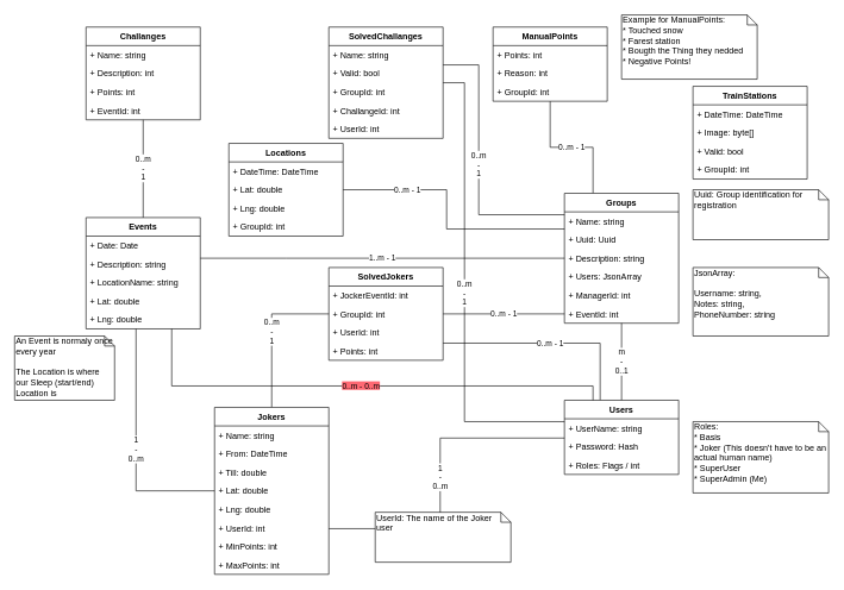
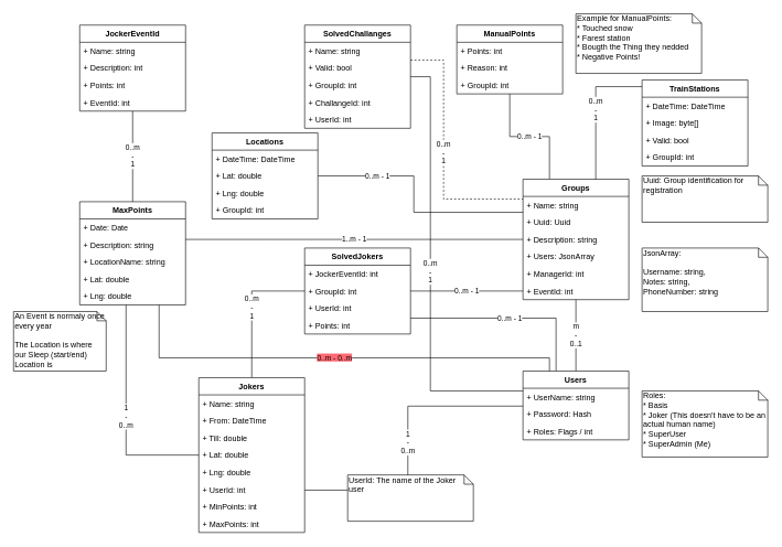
  <mxCell id="0" />
  <mxCell id="1" parent="0" />
  <mxCell id="2" value="Locations" style="swimlane;fontStyle=1;align=center;verticalAlign=top;childLayout=stackLayout;horizontal=1;startSize=26;horizontalStack=0;resizeParent=1;resizeParentMax=0;resizeLast=0;collapsible=1;marginBottom=0;" parent="1" vertex="1"><mxGeometry x="320" y="200" width="160" height="130" as="geometry" /></mxCell>
  <mxCell id="3" value="+ DateTime: DateTime" style="text;strokeColor=none;fillColor=none;align=left;verticalAlign=top;spacingLeft=4;spacingRight=4;overflow=hidden;rotatable=0;points=[[0,0.5],[1,0.5]];portConstraint=eastwest;" parent="2" vertex="1"><mxGeometry y="26" width="160" height="26" as="geometry" /></mxCell>
  <mxCell id="4" value="+ Lat: double" style="text;strokeColor=none;fillColor=none;align=left;verticalAlign=top;spacingLeft=4;spacingRight=4;overflow=hidden;rotatable=0;points=[[0,0.5],[1,0.5]];portConstraint=eastwest;" parent="2" vertex="1"><mxGeometry y="52" width="160" height="26" as="geometry" /></mxCell>
  <mxCell id="5" value="+ Lng: double" style="text;strokeColor=none;fillColor=none;align=left;verticalAlign=top;spacingLeft=4;spacingRight=4;overflow=hidden;rotatable=0;points=[[0,0.5],[1,0.5]];portConstraint=eastwest;" parent="2" vertex="1"><mxGeometry y="78" width="160" height="26" as="geometry" /></mxCell>
  <mxCell id="6" value="+ GroupId: int" style="text;strokeColor=none;fillColor=none;align=left;verticalAlign=top;spacingLeft=4;spacingRight=4;overflow=hidden;rotatable=0;points=[[0,0.5],[1,0.5]];portConstraint=eastwest;" parent="2" vertex="1"><mxGeometry y="104" width="160" height="26" as="geometry" /></mxCell>
  <mxCell id="7" value="0..m - 1" style="edgeStyle=orthogonalEdgeStyle;rounded=0;orthogonalLoop=1;jettySize=auto;html=1;exitX=0.25;exitY=0;exitDx=0;exitDy=0;endArrow=none;endFill=0;" edge="1" parent="1" source="8" target="50"><mxGeometry relative="1" as="geometry" /></mxCell>
  <mxCell id="8" value="Groups" style="swimlane;fontStyle=1;align=center;verticalAlign=top;childLayout=stackLayout;horizontal=1;startSize=26;horizontalStack=0;resizeParent=1;resizeParentMax=0;resizeLast=0;collapsible=1;marginBottom=0;" parent="1" vertex="1"><mxGeometry x="790" y="270" width="160" height="182" as="geometry" /></mxCell>
  <mxCell id="9" value="+ Name: string" style="text;strokeColor=none;fillColor=none;align=left;verticalAlign=top;spacingLeft=4;spacingRight=4;overflow=hidden;rotatable=0;points=[[0,0.5],[1,0.5]];portConstraint=eastwest;" parent="8" vertex="1"><mxGeometry y="26" width="160" height="26" as="geometry" /></mxCell>
  <mxCell id="10" value="+ Uuid: Uuid" style="text;strokeColor=none;fillColor=none;align=left;verticalAlign=top;spacingLeft=4;spacingRight=4;overflow=hidden;rotatable=0;points=[[0,0.5],[1,0.5]];portConstraint=eastwest;" parent="8" vertex="1"><mxGeometry y="52" width="160" height="26" as="geometry" /></mxCell>
  <mxCell id="11" value="+ Description: string" style="text;strokeColor=none;fillColor=none;align=left;verticalAlign=top;spacingLeft=4;spacingRight=4;overflow=hidden;rotatable=0;points=[[0,0.5],[1,0.5]];portConstraint=eastwest;" parent="8" vertex="1"><mxGeometry y="78" width="160" height="26" as="geometry" /></mxCell>
  <mxCell id="12" value="+ Users: JsonArray" style="text;strokeColor=none;fillColor=none;align=left;verticalAlign=top;spacingLeft=4;spacingRight=4;overflow=hidden;rotatable=0;points=[[0,0.5],[1,0.5]];portConstraint=eastwest;" parent="8" vertex="1"><mxGeometry y="104" width="160" height="26" as="geometry" /></mxCell>
  <mxCell id="13" value="+ ManagerId: int" style="text;strokeColor=none;fillColor=none;align=left;verticalAlign=top;spacingLeft=4;spacingRight=4;overflow=hidden;rotatable=0;points=[[0,0.5],[1,0.5]];portConstraint=eastwest;" vertex="1" parent="8"><mxGeometry y="130" width="160" height="26" as="geometry" /></mxCell>
  <mxCell id="14" value="+ EventId: int" style="text;strokeColor=none;fillColor=none;align=left;verticalAlign=top;spacingLeft=4;spacingRight=4;overflow=hidden;rotatable=0;points=[[0,0.5],[1,0.5]];portConstraint=eastwest;" parent="8" vertex="1"><mxGeometry y="156" width="160" height="26" as="geometry" /></mxCell>
  <mxCell id="15" value="Uuid: Group identification for registration" style="shape=note;whiteSpace=wrap;html=1;size=14;verticalAlign=top;align=left;spacingTop=-6;" parent="1" vertex="1"><mxGeometry x="970" y="265" width="190" height="70" as="geometry" /></mxCell>
  <mxCell id="16" value="JsonArray:&lt;br&gt;&lt;br&gt;Username: string,&lt;br&gt;Notes: string,&lt;br&gt;PhoneNumber: string" style="shape=note;whiteSpace=wrap;html=1;size=14;verticalAlign=top;align=left;spacingTop=-6;" parent="1" vertex="1"><mxGeometry x="970" y="374" width="190" height="96" as="geometry" /></mxCell>
  <mxCell id="17" value="0..m - 1" style="edgeStyle=orthogonalEdgeStyle;rounded=0;orthogonalLoop=1;jettySize=auto;html=1;endArrow=none;endFill=0;" parent="1" source="4" target="8" edge="1"><mxGeometry x="-0.507" relative="1" as="geometry"><Array as="points"><mxPoint x="625" y="265" /><mxPoint x="625" y="320" /></Array><mxPoint as="offset" /></mxGeometry></mxCell>
  <mxCell id="18" value="m&lt;br&gt;-&lt;br&gt;0..1" style="edgeStyle=orthogonalEdgeStyle;rounded=0;orthogonalLoop=1;jettySize=auto;html=1;endArrow=none;endFill=0;" parent="1" source="22" target="8" edge="1"><mxGeometry relative="1" as="geometry" /></mxCell>
  <mxCell id="19" value="1&lt;br&gt;-&lt;br&gt;0..m" style="edgeStyle=orthogonalEdgeStyle;rounded=0;orthogonalLoop=1;jettySize=auto;html=1;endArrow=none;endFill=0;" parent="1" source="22" target="32" edge="1"><mxGeometry relative="1" as="geometry"><Array as="points"><mxPoint x="616" y="613" /><mxPoint x="616" y="740" /></Array></mxGeometry></mxCell>
  <mxCell id="20" value="0..m&lt;br&gt;-&lt;br&gt;1" style="rounded=0;orthogonalLoop=1;jettySize=auto;html=1;endArrow=none;endFill=0;edgeStyle=elbowEdgeStyle;" edge="1" parent="1" source="22" target="71"><mxGeometry x="-0.008" relative="1" as="geometry"><Array as="points"><mxPoint x="650" y="590" /><mxPoint x="660" y="360" /><mxPoint x="670" y="580" /><mxPoint x="640" y="140" /><mxPoint x="670" y="500" /><mxPoint x="730" y="480" /></Array><mxPoint as="offset" /></mxGeometry></mxCell>
  <mxCell id="21" value="0..m - 1" style="edgeStyle=elbowEdgeStyle;rounded=0;orthogonalLoop=1;jettySize=auto;html=1;endArrow=none;endFill=0;" edge="1" parent="1" source="22" target="43"><mxGeometry relative="1" as="geometry"><Array as="points"><mxPoint x="840" y="480" /><mxPoint x="840" y="540" /></Array></mxGeometry></mxCell>
  <mxCell id="22" value="Users" style="swimlane;fontStyle=1;align=center;verticalAlign=top;childLayout=stackLayout;horizontal=1;startSize=26;horizontalStack=0;resizeParent=1;resizeParentMax=0;resizeLast=0;collapsible=1;marginBottom=0;" parent="1" vertex="1"><mxGeometry x="790" y="560" width="160" height="104" as="geometry" /></mxCell>
  <mxCell id="23" value="+ UserName: string" style="text;strokeColor=none;fillColor=none;align=left;verticalAlign=top;spacingLeft=4;spacingRight=4;overflow=hidden;rotatable=0;points=[[0,0.5],[1,0.5]];portConstraint=eastwest;" parent="22" vertex="1"><mxGeometry y="26" width="160" height="26" as="geometry" /></mxCell>
  <mxCell id="24" value="+ Password: Hash" style="text;strokeColor=none;fillColor=none;align=left;verticalAlign=top;spacingLeft=4;spacingRight=4;overflow=hidden;rotatable=0;points=[[0,0.5],[1,0.5]];portConstraint=eastwest;" parent="22" vertex="1"><mxGeometry y="52" width="160" height="26" as="geometry" /></mxCell>
  <mxCell id="25" value="+ Roles: Flags / int" style="text;strokeColor=none;fillColor=none;align=left;verticalAlign=top;spacingLeft=4;spacingRight=4;overflow=hidden;rotatable=0;points=[[0,0.5],[1,0.5]];portConstraint=eastwest;" parent="22" vertex="1"><mxGeometry y="78" width="160" height="26" as="geometry" /></mxCell>
  <mxCell id="26" value="TrainStations" style="swimlane;fontStyle=1;align=center;verticalAlign=top;childLayout=stackLayout;horizontal=1;startSize=26;horizontalStack=0;resizeParent=1;resizeParentMax=0;resizeLast=0;collapsible=1;marginBottom=0;" parent="1" vertex="1"><mxGeometry x="970" y="120" width="160" height="130" as="geometry" /></mxCell>
  <mxCell id="27" value="+ DateTime: DateTime" style="text;strokeColor=none;fillColor=none;align=left;verticalAlign=top;spacingLeft=4;spacingRight=4;overflow=hidden;rotatable=0;points=[[0,0.5],[1,0.5]];portConstraint=eastwest;" parent="26" vertex="1"><mxGeometry y="26" width="160" height="26" as="geometry" /></mxCell>
  <mxCell id="28" value="+ Image: byte[]" style="text;strokeColor=none;fillColor=none;align=left;verticalAlign=top;spacingLeft=4;spacingRight=4;overflow=hidden;rotatable=0;points=[[0,0.5],[1,0.5]];portConstraint=eastwest;" parent="26" vertex="1"><mxGeometry y="52" width="160" height="26" as="geometry" /></mxCell>
  <mxCell id="29" value="+ Valid: bool" style="text;strokeColor=none;fillColor=none;align=left;verticalAlign=top;spacingLeft=4;spacingRight=4;overflow=hidden;rotatable=0;points=[[0,0.5],[1,0.5]];portConstraint=eastwest;" vertex="1" parent="26"><mxGeometry y="78" width="160" height="26" as="geometry" /></mxCell>
  <mxCell id="30" value="+ GroupId: int" style="text;strokeColor=none;fillColor=none;align=left;verticalAlign=top;spacingLeft=4;spacingRight=4;overflow=hidden;rotatable=0;points=[[0,0.5],[1,0.5]];portConstraint=eastwest;" parent="26" vertex="1"><mxGeometry y="104" width="160" height="26" as="geometry" /></mxCell>
  <mxCell id="31" value="0..m&lt;br&gt;-&lt;br&gt;1" style="edgeStyle=orthogonalEdgeStyle;rounded=0;orthogonalLoop=1;jettySize=auto;html=1;endArrow=none;endFill=0;" parent="1" source="32" target="43" edge="1"><mxGeometry relative="1" as="geometry"><Array as="points"><mxPoint x="380" y="439" /></Array></mxGeometry></mxCell>
  <mxCell id="32" value="Jokers" style="swimlane;fontStyle=1;align=center;verticalAlign=top;childLayout=stackLayout;horizontal=1;startSize=26;horizontalStack=0;resizeParent=1;resizeParentMax=0;resizeLast=0;collapsible=1;marginBottom=0;" parent="1" vertex="1"><mxGeometry x="300" y="570" width="160" height="234" as="geometry" /></mxCell>
  <mxCell id="33" value="+ Name: string" style="text;strokeColor=none;fillColor=none;align=left;verticalAlign=top;spacingLeft=4;spacingRight=4;overflow=hidden;rotatable=0;points=[[0,0.5],[1,0.5]];portConstraint=eastwest;" parent="32" vertex="1"><mxGeometry y="26" width="160" height="26" as="geometry" /></mxCell>
  <mxCell id="34" value="+ From: DateTime" style="text;strokeColor=none;fillColor=none;align=left;verticalAlign=top;spacingLeft=4;spacingRight=4;overflow=hidden;rotatable=0;points=[[0,0.5],[1,0.5]];portConstraint=eastwest;" parent="32" vertex="1"><mxGeometry y="52" width="160" height="26" as="geometry" /></mxCell>
  <mxCell id="35" value="+ Till: double" style="text;strokeColor=none;fillColor=none;align=left;verticalAlign=top;spacingLeft=4;spacingRight=4;overflow=hidden;rotatable=0;points=[[0,0.5],[1,0.5]];portConstraint=eastwest;" parent="32" vertex="1"><mxGeometry y="78" width="160" height="26" as="geometry" /></mxCell>
  <mxCell id="36" value="+ Lat: double" style="text;strokeColor=none;fillColor=none;align=left;verticalAlign=top;spacingLeft=4;spacingRight=4;overflow=hidden;rotatable=0;points=[[0,0.5],[1,0.5]];portConstraint=eastwest;" parent="32" vertex="1"><mxGeometry y="104" width="160" height="26" as="geometry" /></mxCell>
  <mxCell id="37" value="+ Lng: double" style="text;strokeColor=none;fillColor=none;align=left;verticalAlign=top;spacingLeft=4;spacingRight=4;overflow=hidden;rotatable=0;points=[[0,0.5],[1,0.5]];portConstraint=eastwest;" parent="32" vertex="1"><mxGeometry y="130" width="160" height="26" as="geometry" /></mxCell>
  <mxCell id="38" value="+ UserId: int" style="text;strokeColor=none;fillColor=none;align=left;verticalAlign=top;spacingLeft=4;spacingRight=4;overflow=hidden;rotatable=0;points=[[0,0.5],[1,0.5]];portConstraint=eastwest;" parent="32" vertex="1"><mxGeometry y="156" width="160" height="26" as="geometry" /></mxCell>
  <mxCell id="39" value="+ MinPoints: int" style="text;strokeColor=none;fillColor=none;align=left;verticalAlign=top;spacingLeft=4;spacingRight=4;overflow=hidden;rotatable=0;points=[[0,0.5],[1,0.5]];portConstraint=eastwest;" vertex="1" parent="32"><mxGeometry y="182" width="160" height="26" as="geometry" /></mxCell>
  <mxCell id="40" value="+ MaxPoints: int" style="text;strokeColor=none;fillColor=none;align=left;verticalAlign=top;spacingLeft=4;spacingRight=4;overflow=hidden;rotatable=0;points=[[0,0.5],[1,0.5]];portConstraint=eastwest;" vertex="1" parent="32"><mxGeometry y="208" width="160" height="26" as="geometry" /></mxCell>
+ <mxCell id="41" value="0..m&lt;br&gt;-&lt;br&gt;1" style="edgeStyle=orthogonalEdgeStyle;rounded=0;orthogonalLoop=1;jettySize=auto;html=1;endArrow=none;endFill=0;" parent="1" source="26" target="8" edge="1"><mxGeometry relative="1" as="geometry"><mxPoint x="530" y="220.001" as="sourcePoint" /><mxPoint x="740" y="232.942" as="targetPoint" /><Array as="points"><mxPoint x="900" y="130" /></Array></mxGeometry></mxCell>
  <mxCell id="42" value="0..m - 1" style="edgeStyle=orthogonalEdgeStyle;rounded=0;orthogonalLoop=1;jettySize=auto;html=1;endArrow=none;endFill=0;" parent="1" source="43" target="8" edge="1"><mxGeometry relative="1" as="geometry"><Array as="points"><mxPoint x="600" y="410" /><mxPoint x="600" y="410" /></Array></mxGeometry></mxCell>
  <mxCell id="43" value="SolvedJokers" style="swimlane;fontStyle=1;align=center;verticalAlign=top;childLayout=stackLayout;horizontal=1;startSize=26;horizontalStack=0;resizeParent=1;resizeParentMax=0;resizeLast=0;collapsible=1;marginBottom=0;" parent="1" vertex="1"><mxGeometry x="460" y="374" width="160" height="130" as="geometry" /></mxCell>
  <mxCell id="44" value="+ JockerEventId: int" style="text;strokeColor=none;fillColor=none;align=left;verticalAlign=top;spacingLeft=4;spacingRight=4;overflow=hidden;rotatable=0;points=[[0,0.5],[1,0.5]];portConstraint=eastwest;" parent="43" vertex="1"><mxGeometry y="26" width="160" height="26" as="geometry" /></mxCell>
  <mxCell id="45" value="+ GroupId: int" style="text;strokeColor=none;fillColor=none;align=left;verticalAlign=top;spacingLeft=4;spacingRight=4;overflow=hidden;rotatable=0;points=[[0,0.5],[1,0.5]];portConstraint=eastwest;" parent="43" vertex="1"><mxGeometry y="52" width="160" height="26" as="geometry" /></mxCell>
  <mxCell id="46" value="+ UserId: int" style="text;strokeColor=none;fillColor=none;align=left;verticalAlign=top;spacingLeft=4;spacingRight=4;overflow=hidden;rotatable=0;points=[[0,0.5],[1,0.5]];portConstraint=eastwest;" vertex="1" parent="43"><mxGeometry y="78" width="160" height="26" as="geometry" /></mxCell>
  <mxCell id="47" value="+ Points: int" style="text;strokeColor=none;fillColor=none;align=left;verticalAlign=top;spacingLeft=4;spacingRight=4;overflow=hidden;rotatable=0;points=[[0,0.5],[1,0.5]];portConstraint=eastwest;" parent="43" vertex="1"><mxGeometry y="104" width="160" height="26" as="geometry" /></mxCell>
  <mxCell id="48" value="Roles:&lt;br&gt;* Basis&lt;br&gt;* Joker (This doesn't have to be an actual human name)&lt;br&gt;* SuperUser&lt;br&gt;* SuperAdmin (Me)" style="shape=note;whiteSpace=wrap;html=1;size=14;verticalAlign=top;align=left;spacingTop=-6;" parent="1" vertex="1"><mxGeometry x="970" y="590" width="190" height="100" as="geometry" /></mxCell>
  <mxCell id="49" value="UserId: The name of the Joker user" style="shape=note;whiteSpace=wrap;html=1;size=14;verticalAlign=top;align=left;spacingTop=-6;" vertex="1" parent="1"><mxGeometry x="525" y="717" width="190" height="70" as="geometry" /></mxCell>
  <mxCell id="50" value="ManualPoints" style="swimlane;fontStyle=1;align=center;verticalAlign=top;childLayout=stackLayout;horizontal=1;startSize=26;horizontalStack=0;resizeParent=1;resizeParentMax=0;resizeLast=0;collapsible=1;marginBottom=0;" vertex="1" parent="1"><mxGeometry x="690" y="37" width="160" height="104" as="geometry" /></mxCell>
  <mxCell id="51" value="+ Points: int" style="text;strokeColor=none;fillColor=none;align=left;verticalAlign=top;spacingLeft=4;spacingRight=4;overflow=hidden;rotatable=0;points=[[0,0.5],[1,0.5]];portConstraint=eastwest;" vertex="1" parent="50"><mxGeometry y="26" width="160" height="26" as="geometry" /></mxCell>
  <mxCell id="52" value="+ Reason: int" style="text;strokeColor=none;fillColor=none;align=left;verticalAlign=top;spacingLeft=4;spacingRight=4;overflow=hidden;rotatable=0;points=[[0,0.5],[1,0.5]];portConstraint=eastwest;" vertex="1" parent="50"><mxGeometry y="52" width="160" height="26" as="geometry" /></mxCell>
  <mxCell id="53" value="+ GroupId: int" style="text;strokeColor=none;fillColor=none;align=left;verticalAlign=top;spacingLeft=4;spacingRight=4;overflow=hidden;rotatable=0;points=[[0,0.5],[1,0.5]];portConstraint=eastwest;" vertex="1" parent="50"><mxGeometry y="78" width="160" height="26" as="geometry" /></mxCell>
- <mxCell id="54" value="Challanges" style="swimlane;fontStyle=1;align=center;verticalAlign=top;childLayout=stackLayout;horizontal=1;startSize=26;horizontalStack=0;resizeParent=1;resizeParentMax=0;resizeLast=0;collapsible=1;marginBottom=0;" vertex="1" parent="1"><mxGeometry x="120" y="37" width="160" height="130" as="geometry" /></mxCell>
+ <mxCell id="54" value="JockerEventId" style="swimlane;fontStyle=1;align=center;verticalAlign=top;childLayout=stackLayout;horizontal=1;startSize=26;horizontalStack=0;resizeParent=1;resizeParentMax=0;resizeLast=0;collapsible=1;marginBottom=0;" vertex="1" parent="1"><mxGeometry x="120" y="37" width="160" height="130" as="geometry" /></mxCell>
  <mxCell id="55" value="+ Name: string" style="text;strokeColor=none;fillColor=none;align=left;verticalAlign=top;spacingLeft=4;spacingRight=4;overflow=hidden;rotatable=0;points=[[0,0.5],[1,0.5]];portConstraint=eastwest;" vertex="1" parent="54"><mxGeometry y="26" width="160" height="26" as="geometry" /></mxCell>
  <mxCell id="56" value="+ Description: int" style="text;strokeColor=none;fillColor=none;align=left;verticalAlign=top;spacingLeft=4;spacingRight=4;overflow=hidden;rotatable=0;points=[[0,0.5],[1,0.5]];portConstraint=eastwest;" vertex="1" parent="54"><mxGeometry y="52" width="160" height="26" as="geometry" /></mxCell>
  <mxCell id="57" value="+ Points: int" style="text;strokeColor=none;fillColor=none;align=left;verticalAlign=top;spacingLeft=4;spacingRight=4;overflow=hidden;rotatable=0;points=[[0,0.5],[1,0.5]];portConstraint=eastwest;" vertex="1" parent="54"><mxGeometry y="78" width="160" height="26" as="geometry" /></mxCell>
  <mxCell id="58" value="+ EventId: int" style="text;strokeColor=none;fillColor=none;align=left;verticalAlign=top;spacingLeft=4;spacingRight=4;overflow=hidden;rotatable=0;points=[[0,0.5],[1,0.5]];portConstraint=eastwest;" vertex="1" parent="54"><mxGeometry y="104" width="160" height="26" as="geometry" /></mxCell>
  <mxCell id="59" value="0..m&lt;br&gt;-&lt;br&gt;1" style="edgeStyle=orthogonalEdgeStyle;rounded=0;orthogonalLoop=1;jettySize=auto;html=1;endArrow=none;endFill=0;" edge="1" parent="1" source="62" target="54"><mxGeometry relative="1" as="geometry" /></mxCell>
  <mxCell id="60" value="1&lt;br&gt;-&lt;br&gt;0..m" style="edgeStyle=orthogonalEdgeStyle;rounded=0;orthogonalLoop=1;jettySize=auto;html=1;endArrow=none;endFill=0;" edge="1" parent="1" source="62" target="32"><mxGeometry relative="1" as="geometry"><Array as="points"><mxPoint x="190" y="687" /></Array></mxGeometry></mxCell>
  <mxCell id="61" value="&lt;span style=&quot;background-color: rgb(255 , 105 , 115)&quot;&gt;0..m - 0..m&lt;/span&gt;" style="edgeStyle=orthogonalEdgeStyle;rounded=0;orthogonalLoop=1;jettySize=auto;html=1;endArrow=none;endFill=0;" edge="1" parent="1" source="62" target="22"><mxGeometry relative="1" as="geometry"><Array as="points"><mxPoint x="240" y="540" /><mxPoint x="830" y="540" /></Array></mxGeometry></mxCell>
- <mxCell id="62" value="Events" style="swimlane;fontStyle=1;align=center;verticalAlign=top;childLayout=stackLayout;horizontal=1;startSize=26;horizontalStack=0;resizeParent=1;resizeParentMax=0;resizeLast=0;collapsible=1;marginBottom=0;" vertex="1" parent="1"><mxGeometry x="120" y="304" width="160" height="156" as="geometry" /></mxCell>
+ <mxCell id="62" value="MaxPoints" style="swimlane;fontStyle=1;align=center;verticalAlign=top;childLayout=stackLayout;horizontal=1;startSize=26;horizontalStack=0;resizeParent=1;resizeParentMax=0;resizeLast=0;collapsible=1;marginBottom=0;" vertex="1" parent="1"><mxGeometry x="120" y="304" width="160" height="156" as="geometry" /></mxCell>
  <mxCell id="63" value="+ Date: Date" style="text;strokeColor=none;fillColor=none;align=left;verticalAlign=top;spacingLeft=4;spacingRight=4;overflow=hidden;rotatable=0;points=[[0,0.5],[1,0.5]];portConstraint=eastwest;" vertex="1" parent="62"><mxGeometry y="26" width="160" height="26" as="geometry" /></mxCell>
  <mxCell id="64" value="+ Description: string" style="text;strokeColor=none;fillColor=none;align=left;verticalAlign=top;spacingLeft=4;spacingRight=4;overflow=hidden;rotatable=0;points=[[0,0.5],[1,0.5]];portConstraint=eastwest;" vertex="1" parent="62"><mxGeometry y="52" width="160" height="26" as="geometry" /></mxCell>
  <mxCell id="65" value="+ LocationName: string" style="text;strokeColor=none;fillColor=none;align=left;verticalAlign=top;spacingLeft=4;spacingRight=4;overflow=hidden;rotatable=0;points=[[0,0.5],[1,0.5]];portConstraint=eastwest;" vertex="1" parent="62"><mxGeometry y="78" width="160" height="26" as="geometry" /></mxCell>
  <mxCell id="66" value="+ Lat: double" style="text;strokeColor=none;fillColor=none;align=left;verticalAlign=top;spacingLeft=4;spacingRight=4;overflow=hidden;rotatable=0;points=[[0,0.5],[1,0.5]];portConstraint=eastwest;" vertex="1" parent="62"><mxGeometry y="104" width="160" height="26" as="geometry" /></mxCell>
  <mxCell id="67" value="+ Lng: double" style="text;strokeColor=none;fillColor=none;align=left;verticalAlign=top;spacingLeft=4;spacingRight=4;overflow=hidden;rotatable=0;points=[[0,0.5],[1,0.5]];portConstraint=eastwest;" vertex="1" parent="62"><mxGeometry y="130" width="160" height="26" as="geometry" /></mxCell>
  <mxCell id="68" value="An Event is normaly once every year&lt;br&gt;&lt;br&gt;The Location is where our Sleep (start/end) Location is" style="shape=note;whiteSpace=wrap;html=1;size=14;verticalAlign=top;align=left;spacingTop=-6;" vertex="1" parent="1"><mxGeometry x="20" y="470" width="140" height="90" as="geometry" /></mxCell>
  <mxCell id="69" value="1..m - 1" style="edgeStyle=orthogonalEdgeStyle;rounded=0;orthogonalLoop=1;jettySize=auto;html=1;endArrow=none;endFill=0;" edge="1" parent="1" source="62" target="8"><mxGeometry relative="1" as="geometry"><Array as="points"><mxPoint x="400" y="361" /><mxPoint x="400" y="361" /></Array></mxGeometry></mxCell>
- <mxCell id="70" value="0..m&lt;br&gt;-&lt;br&gt;1" style="edgeStyle=orthogonalEdgeStyle;rounded=0;orthogonalLoop=1;jettySize=auto;html=1;endArrow=none;endFill=0;" edge="1" parent="1" source="71" target="8"><mxGeometry relative="1" as="geometry"><Array as="points"><mxPoint x="670" y="90" /><mxPoint x="670" y="300" /></Array></mxGeometry></mxCell>
+ <mxCell id="70" value="0..m&lt;br&gt;-&lt;br&gt;1" style="edgeStyle=orthogonalEdgeStyle;rounded=0;orthogonalLoop=1;jettySize=auto;html=1;endArrow=none;endFill=0;dashed=1;" edge="1" parent="1" source="71" target="8"><mxGeometry relative="1" as="geometry"><Array as="points"><mxPoint x="670" y="90" /><mxPoint x="670" y="300" /></Array></mxGeometry></mxCell>
  <mxCell id="71" value="SolvedChallanges" style="swimlane;fontStyle=1;align=center;verticalAlign=top;childLayout=stackLayout;horizontal=1;startSize=26;horizontalStack=0;resizeParent=1;resizeParentMax=0;resizeLast=0;collapsible=1;marginBottom=0;" vertex="1" parent="1"><mxGeometry x="460" y="37" width="160" height="156" as="geometry" /></mxCell>
  <mxCell id="72" value="+ Name: string" style="text;strokeColor=none;fillColor=none;align=left;verticalAlign=top;spacingLeft=4;spacingRight=4;overflow=hidden;rotatable=0;points=[[0,0.5],[1,0.5]];portConstraint=eastwest;" vertex="1" parent="71"><mxGeometry y="26" width="160" height="26" as="geometry" /></mxCell>
  <mxCell id="73" value="+ Valid: bool" style="text;strokeColor=none;fillColor=none;align=left;verticalAlign=top;spacingLeft=4;spacingRight=4;overflow=hidden;rotatable=0;points=[[0,0.5],[1,0.5]];portConstraint=eastwest;" vertex="1" parent="71"><mxGeometry y="52" width="160" height="26" as="geometry" /></mxCell>
  <mxCell id="74" value="+ GroupId: int" style="text;strokeColor=none;fillColor=none;align=left;verticalAlign=top;spacingLeft=4;spacingRight=4;overflow=hidden;rotatable=0;points=[[0,0.5],[1,0.5]];portConstraint=eastwest;" vertex="1" parent="71"><mxGeometry y="78" width="160" height="26" as="geometry" /></mxCell>
  <mxCell id="75" value="+ ChallangeId: int" style="text;strokeColor=none;fillColor=none;align=left;verticalAlign=top;spacingLeft=4;spacingRight=4;overflow=hidden;rotatable=0;points=[[0,0.5],[1,0.5]];portConstraint=eastwest;" vertex="1" parent="71"><mxGeometry y="104" width="160" height="26" as="geometry" /></mxCell>
  <mxCell id="76" value="+ UserId: int" style="text;strokeColor=none;fillColor=none;align=left;verticalAlign=top;spacingLeft=4;spacingRight=4;overflow=hidden;rotatable=0;points=[[0,0.5],[1,0.5]];portConstraint=eastwest;" vertex="1" parent="71"><mxGeometry y="130" width="160" height="26" as="geometry" /></mxCell>
  <mxCell id="77" value="Example for ManualPoints:&lt;br&gt;* Touched snow&lt;br&gt;* Farest station&lt;br&gt;* Bougth the Thing they nedded&lt;br&gt;* Negative Points!" style="shape=note;whiteSpace=wrap;html=1;size=14;verticalAlign=top;align=left;spacingTop=-6;" vertex="1" parent="1"><mxGeometry x="870" y="20" width="190" height="90" as="geometry" /></mxCell>
